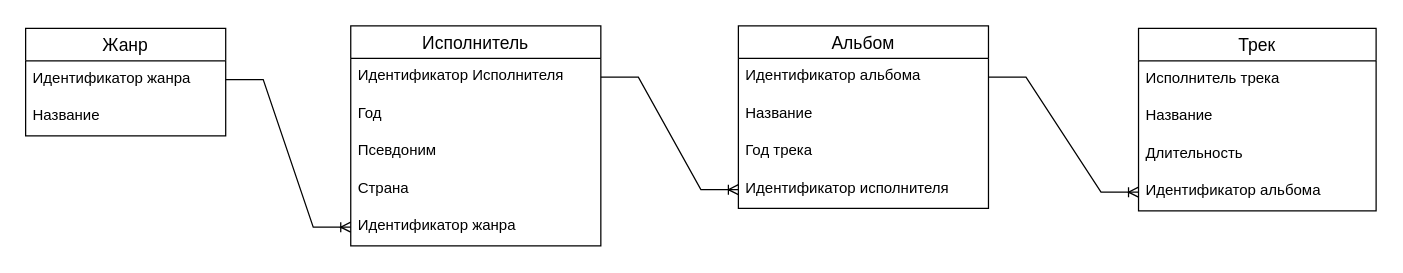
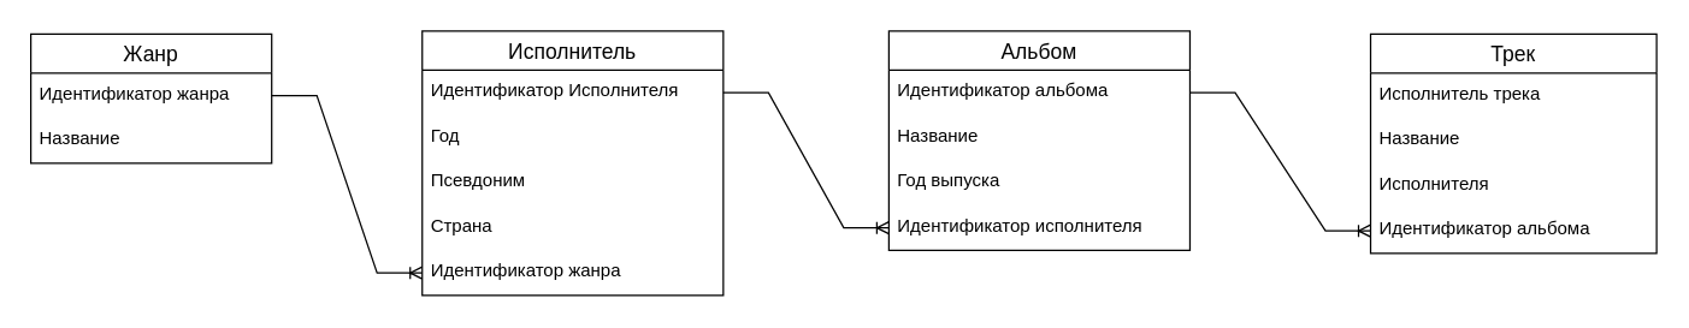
  <mxCell id="0" />
  <mxCell id="1" parent="0" />
  <mxCell id="2" value="Исполнитель" style="swimlane;fontStyle=0;childLayout=stackLayout;horizontal=1;startSize=26;horizontalStack=0;resizeParent=1;resizeParentMax=0;resizeLast=0;collapsible=1;marginBottom=0;align=center;fontSize=14;" vertex="1" parent="1"><mxGeometry x="280" y="20" width="200" height="176" as="geometry" /></mxCell>
  <mxCell id="3" value="Идентификатор Исполнителя" style="text;strokeColor=none;fillColor=none;spacingLeft=4;spacingRight=4;overflow=hidden;rotatable=0;points=[[0,0.5],[1,0.5]];portConstraint=eastwest;fontSize=12;" vertex="1" parent="2"><mxGeometry y="26" width="200" height="30" as="geometry" /></mxCell>
  <mxCell id="4" value="Год" style="text;strokeColor=none;fillColor=none;spacingLeft=4;spacingRight=4;overflow=hidden;rotatable=0;points=[[0,0.5],[1,0.5]];portConstraint=eastwest;fontSize=12;" vertex="1" parent="2"><mxGeometry y="56" width="200" height="30" as="geometry" /></mxCell>
  <mxCell id="5" value="Псевдоним" style="text;strokeColor=none;fillColor=none;spacingLeft=4;spacingRight=4;overflow=hidden;rotatable=0;points=[[0,0.5],[1,0.5]];portConstraint=eastwest;fontSize=12;" vertex="1" parent="2"><mxGeometry y="86" width="200" height="30" as="geometry" /></mxCell>
  <mxCell id="6" value="Страна" style="text;strokeColor=none;fillColor=none;spacingLeft=4;spacingRight=4;overflow=hidden;rotatable=0;points=[[0,0.5],[1,0.5]];portConstraint=eastwest;fontSize=12;" vertex="1" parent="2"><mxGeometry y="116" width="200" height="30" as="geometry" /></mxCell>
  <mxCell id="7" value="Идентификатор жанра" style="text;strokeColor=none;fillColor=none;spacingLeft=4;spacingRight=4;overflow=hidden;rotatable=0;points=[[0,0.5],[1,0.5]];portConstraint=eastwest;fontSize=12;" vertex="1" parent="2"><mxGeometry y="146" width="200" height="30" as="geometry" /></mxCell>
  <mxCell id="8" value="Альбом" style="swimlane;fontStyle=0;childLayout=stackLayout;horizontal=1;startSize=26;horizontalStack=0;resizeParent=1;resizeParentMax=0;resizeLast=0;collapsible=1;marginBottom=0;align=center;fontSize=14;" vertex="1" parent="1"><mxGeometry x="590" y="20" width="200" height="146" as="geometry" /></mxCell>
  <mxCell id="9" value="Идентификатор альбома" style="text;strokeColor=none;fillColor=none;spacingLeft=4;spacingRight=4;overflow=hidden;rotatable=0;points=[[0,0.5],[1,0.5]];portConstraint=eastwest;fontSize=12;" vertex="1" parent="8"><mxGeometry y="26" width="200" height="30" as="geometry" /></mxCell>
  <mxCell id="10" value="Название" style="text;strokeColor=none;fillColor=none;spacingLeft=4;spacingRight=4;overflow=hidden;rotatable=0;points=[[0,0.5],[1,0.5]];portConstraint=eastwest;fontSize=12;" vertex="1" parent="8"><mxGeometry y="56" width="200" height="30" as="geometry" /></mxCell>
- <mxCell id="11" value="Год трека" style="text;strokeColor=none;fillColor=none;spacingLeft=4;spacingRight=4;overflow=hidden;rotatable=0;points=[[0,0.5],[1,0.5]];portConstraint=eastwest;fontSize=12;" vertex="1" parent="8"><mxGeometry y="86" width="200" height="30" as="geometry" /></mxCell>
+ <mxCell id="11" value="Год выпуска" style="text;strokeColor=none;fillColor=none;spacingLeft=4;spacingRight=4;overflow=hidden;rotatable=0;points=[[0,0.5],[1,0.5]];portConstraint=eastwest;fontSize=12;" vertex="1" parent="8"><mxGeometry y="86" width="200" height="30" as="geometry" /></mxCell>
  <mxCell id="12" value="Идентификатор исполнителя" style="text;strokeColor=none;fillColor=none;spacingLeft=4;spacingRight=4;overflow=hidden;rotatable=0;points=[[0,0.5],[1,0.5]];portConstraint=eastwest;fontSize=12;" vertex="1" parent="8"><mxGeometry y="116" width="200" height="30" as="geometry" /></mxCell>
  <mxCell id="13" value="" style="edgeStyle=entityRelationEdgeStyle;fontSize=12;html=1;endArrow=ERoneToMany;rounded=0;entryX=0;entryY=0.5;entryDx=0;entryDy=0;exitX=1;exitY=0.5;exitDx=0;exitDy=0;" edge="1" parent="1" source="3" target="12"><mxGeometry width="100" height="100" relative="1" as="geometry"><mxPoint x="250" y="230" as="sourcePoint" /><mxPoint x="330" y="140" as="targetPoint" /></mxGeometry></mxCell>
  <mxCell id="14" value="Трек" style="swimlane;fontStyle=0;childLayout=stackLayout;horizontal=1;startSize=26;horizontalStack=0;resizeParent=1;resizeParentMax=0;resizeLast=0;collapsible=1;marginBottom=0;align=center;fontSize=14;" vertex="1" parent="1"><mxGeometry x="910" y="22" width="190" height="146" as="geometry" /></mxCell>
  <mxCell id="15" value="Исполнитель трека" style="text;strokeColor=none;fillColor=none;spacingLeft=4;spacingRight=4;overflow=hidden;rotatable=0;points=[[0,0.5],[1,0.5]];portConstraint=eastwest;fontSize=12;" vertex="1" parent="14"><mxGeometry y="26" width="190" height="30" as="geometry" /></mxCell>
  <mxCell id="16" value="Название" style="text;strokeColor=none;fillColor=none;spacingLeft=4;spacingRight=4;overflow=hidden;rotatable=0;points=[[0,0.5],[1,0.5]];portConstraint=eastwest;fontSize=12;" vertex="1" parent="14"><mxGeometry y="56" width="190" height="30" as="geometry" /></mxCell>
- <mxCell id="17" value="Длительность" style="text;strokeColor=none;fillColor=none;spacingLeft=4;spacingRight=4;overflow=hidden;rotatable=0;points=[[0,0.5],[1,0.5]];portConstraint=eastwest;fontSize=12;" vertex="1" parent="14"><mxGeometry y="86" width="190" height="30" as="geometry" /></mxCell>
+ <mxCell id="17" value="Исполнителя" style="text;strokeColor=none;fillColor=none;spacingLeft=4;spacingRight=4;overflow=hidden;rotatable=0;points=[[0,0.5],[1,0.5]];portConstraint=eastwest;fontSize=12;" vertex="1" parent="14"><mxGeometry y="86" width="190" height="30" as="geometry" /></mxCell>
  <mxCell id="18" value="Идентификатор альбома" style="text;strokeColor=none;fillColor=none;spacingLeft=4;spacingRight=4;overflow=hidden;rotatable=0;points=[[0,0.5],[1,0.5]];portConstraint=eastwest;fontSize=12;" vertex="1" parent="14"><mxGeometry y="116" width="190" height="30" as="geometry" /></mxCell>
  <mxCell id="19" value="" style="edgeStyle=entityRelationEdgeStyle;fontSize=12;html=1;endArrow=ERoneToMany;rounded=0;exitX=1;exitY=0.5;exitDx=0;exitDy=0;entryX=0;entryY=0.5;entryDx=0;entryDy=0;" edge="1" parent="1" source="9" target="18"><mxGeometry width="100" height="100" relative="1" as="geometry"><mxPoint x="530" y="190" as="sourcePoint" /><mxPoint x="630" y="180" as="targetPoint" /></mxGeometry></mxCell>
  <mxCell id="20" value="Жанр" style="swimlane;fontStyle=0;childLayout=stackLayout;horizontal=1;startSize=26;horizontalStack=0;resizeParent=1;resizeParentMax=0;resizeLast=0;collapsible=1;marginBottom=0;align=center;fontSize=14;" vertex="1" parent="1"><mxGeometry x="20" y="22" width="160" height="86" as="geometry" /></mxCell>
  <mxCell id="21" value="Идентификатор жанра" style="text;strokeColor=none;fillColor=none;spacingLeft=4;spacingRight=4;overflow=hidden;rotatable=0;points=[[0,0.5],[1,0.5]];portConstraint=eastwest;fontSize=12;" vertex="1" parent="20"><mxGeometry y="26" width="160" height="30" as="geometry" /></mxCell>
  <mxCell id="22" value="Название" style="text;strokeColor=none;fillColor=none;spacingLeft=4;spacingRight=4;overflow=hidden;rotatable=0;points=[[0,0.5],[1,0.5]];portConstraint=eastwest;fontSize=12;" vertex="1" parent="20"><mxGeometry y="56" width="160" height="30" as="geometry" /></mxCell>
  <mxCell id="23" value="" style="edgeStyle=entityRelationEdgeStyle;fontSize=12;html=1;endArrow=ERoneToMany;rounded=0;exitX=1;exitY=0.5;exitDx=0;exitDy=0;entryX=0;entryY=0.5;entryDx=0;entryDy=0;" edge="1" parent="1" source="21" target="7"><mxGeometry width="100" height="100" relative="1" as="geometry"><mxPoint x="340" y="460" as="sourcePoint" /><mxPoint x="440" y="360" as="targetPoint" /></mxGeometry></mxCell>
